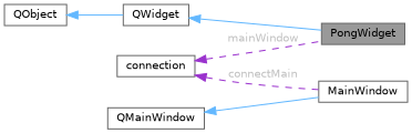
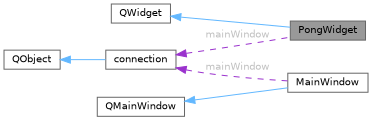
  digraph {
    rankdir=LR
    node [color=gray40 fillcolor=white fontname=Helvetica fontsize=10 shape=box style=filled]
    edge [color=steelblue1 dir=back fontname=Helvetica fontsize=10 labelfontname=Helvetica labelfontsize=10 style=solid]
    n1 [fillcolor=grey60 fontcolor=black height=0.2 label=PongWidget width=0.4]
    n2 [height=0.2 label=QWidget width=0.4]
    n3 [height=0.2 label=MainWindow width=0.4]
    n4 [height=0.2 label=QMainWindow width=0.4]
    n5 [height=0.2 label=connection width=0.4]
    n6 [height=0.2 label=QObject width=0.4]
    n2 -> n1
    n4 -> n3
    n5 -> n1 [color=darkorchid3 fontcolor=grey label=" mainWindow" style=dashed]
-   n5 -> n3 [color=darkorchid3 fontcolor=grey label=" connectMain" style=dashed]
-   n6 -> n2
+   n5 -> n3 [color=darkorchid3 fontcolor=grey label=" mainWindow" style=dashed]
+   n6 -> n5
  }
